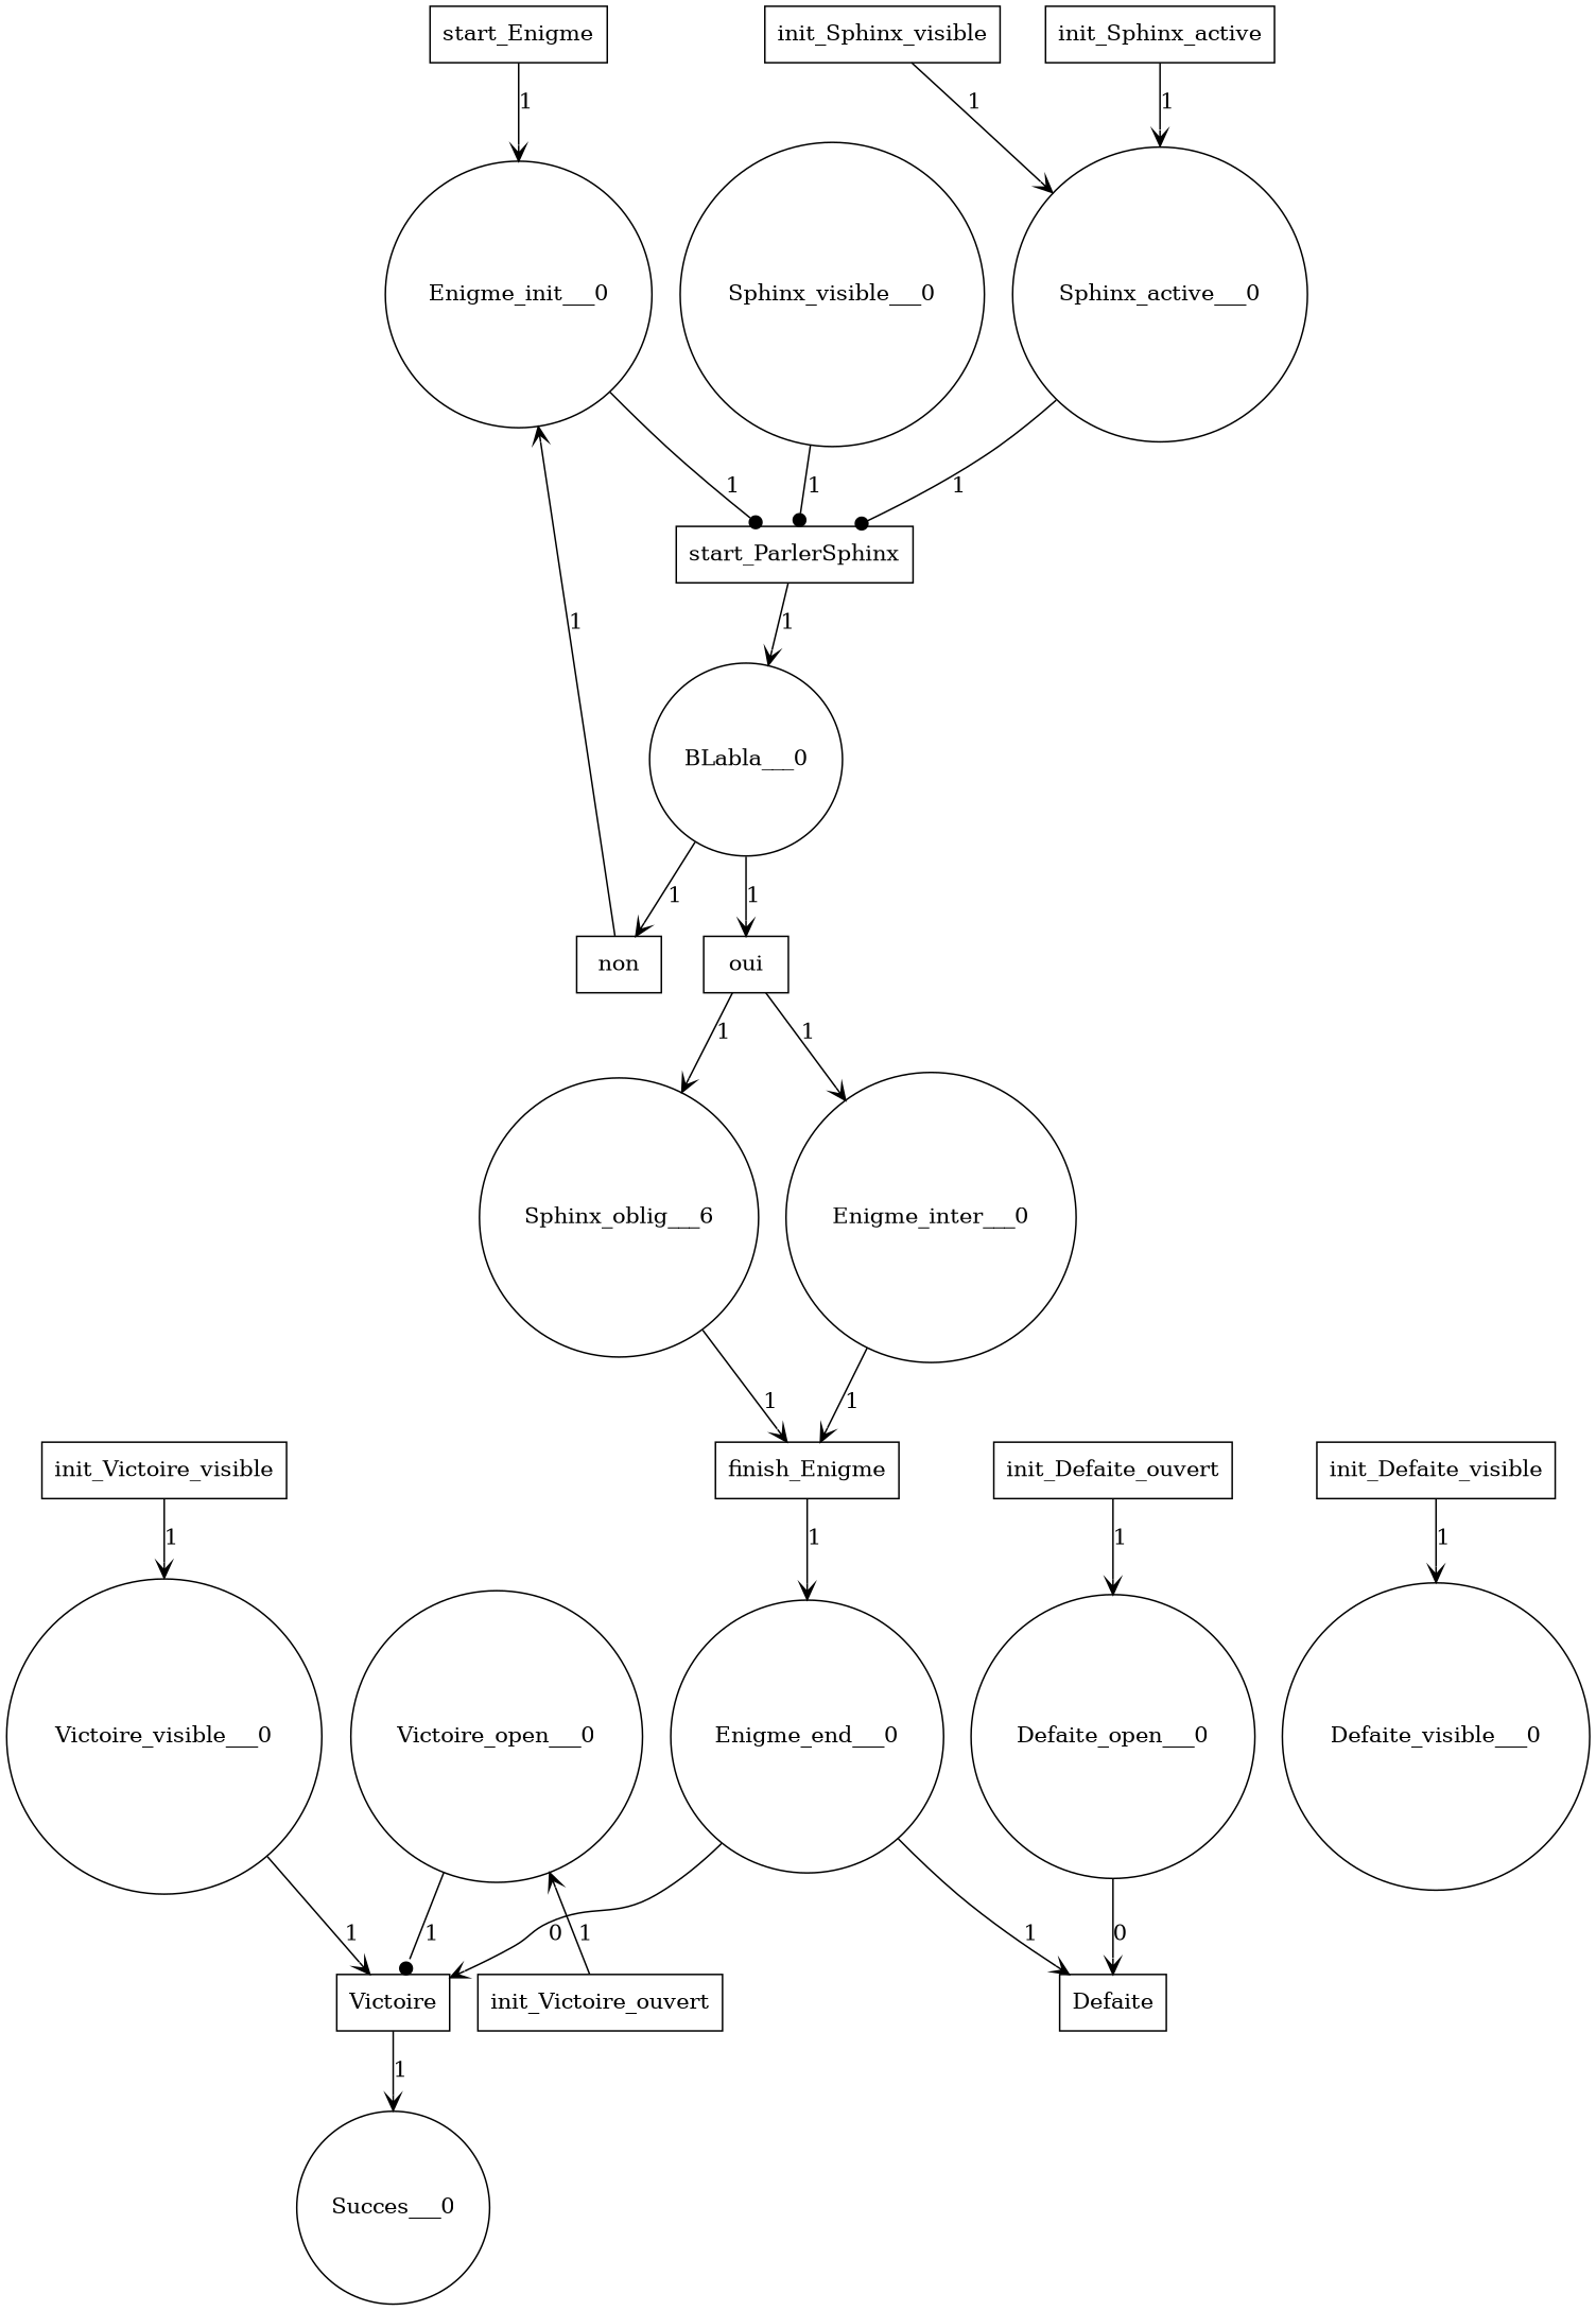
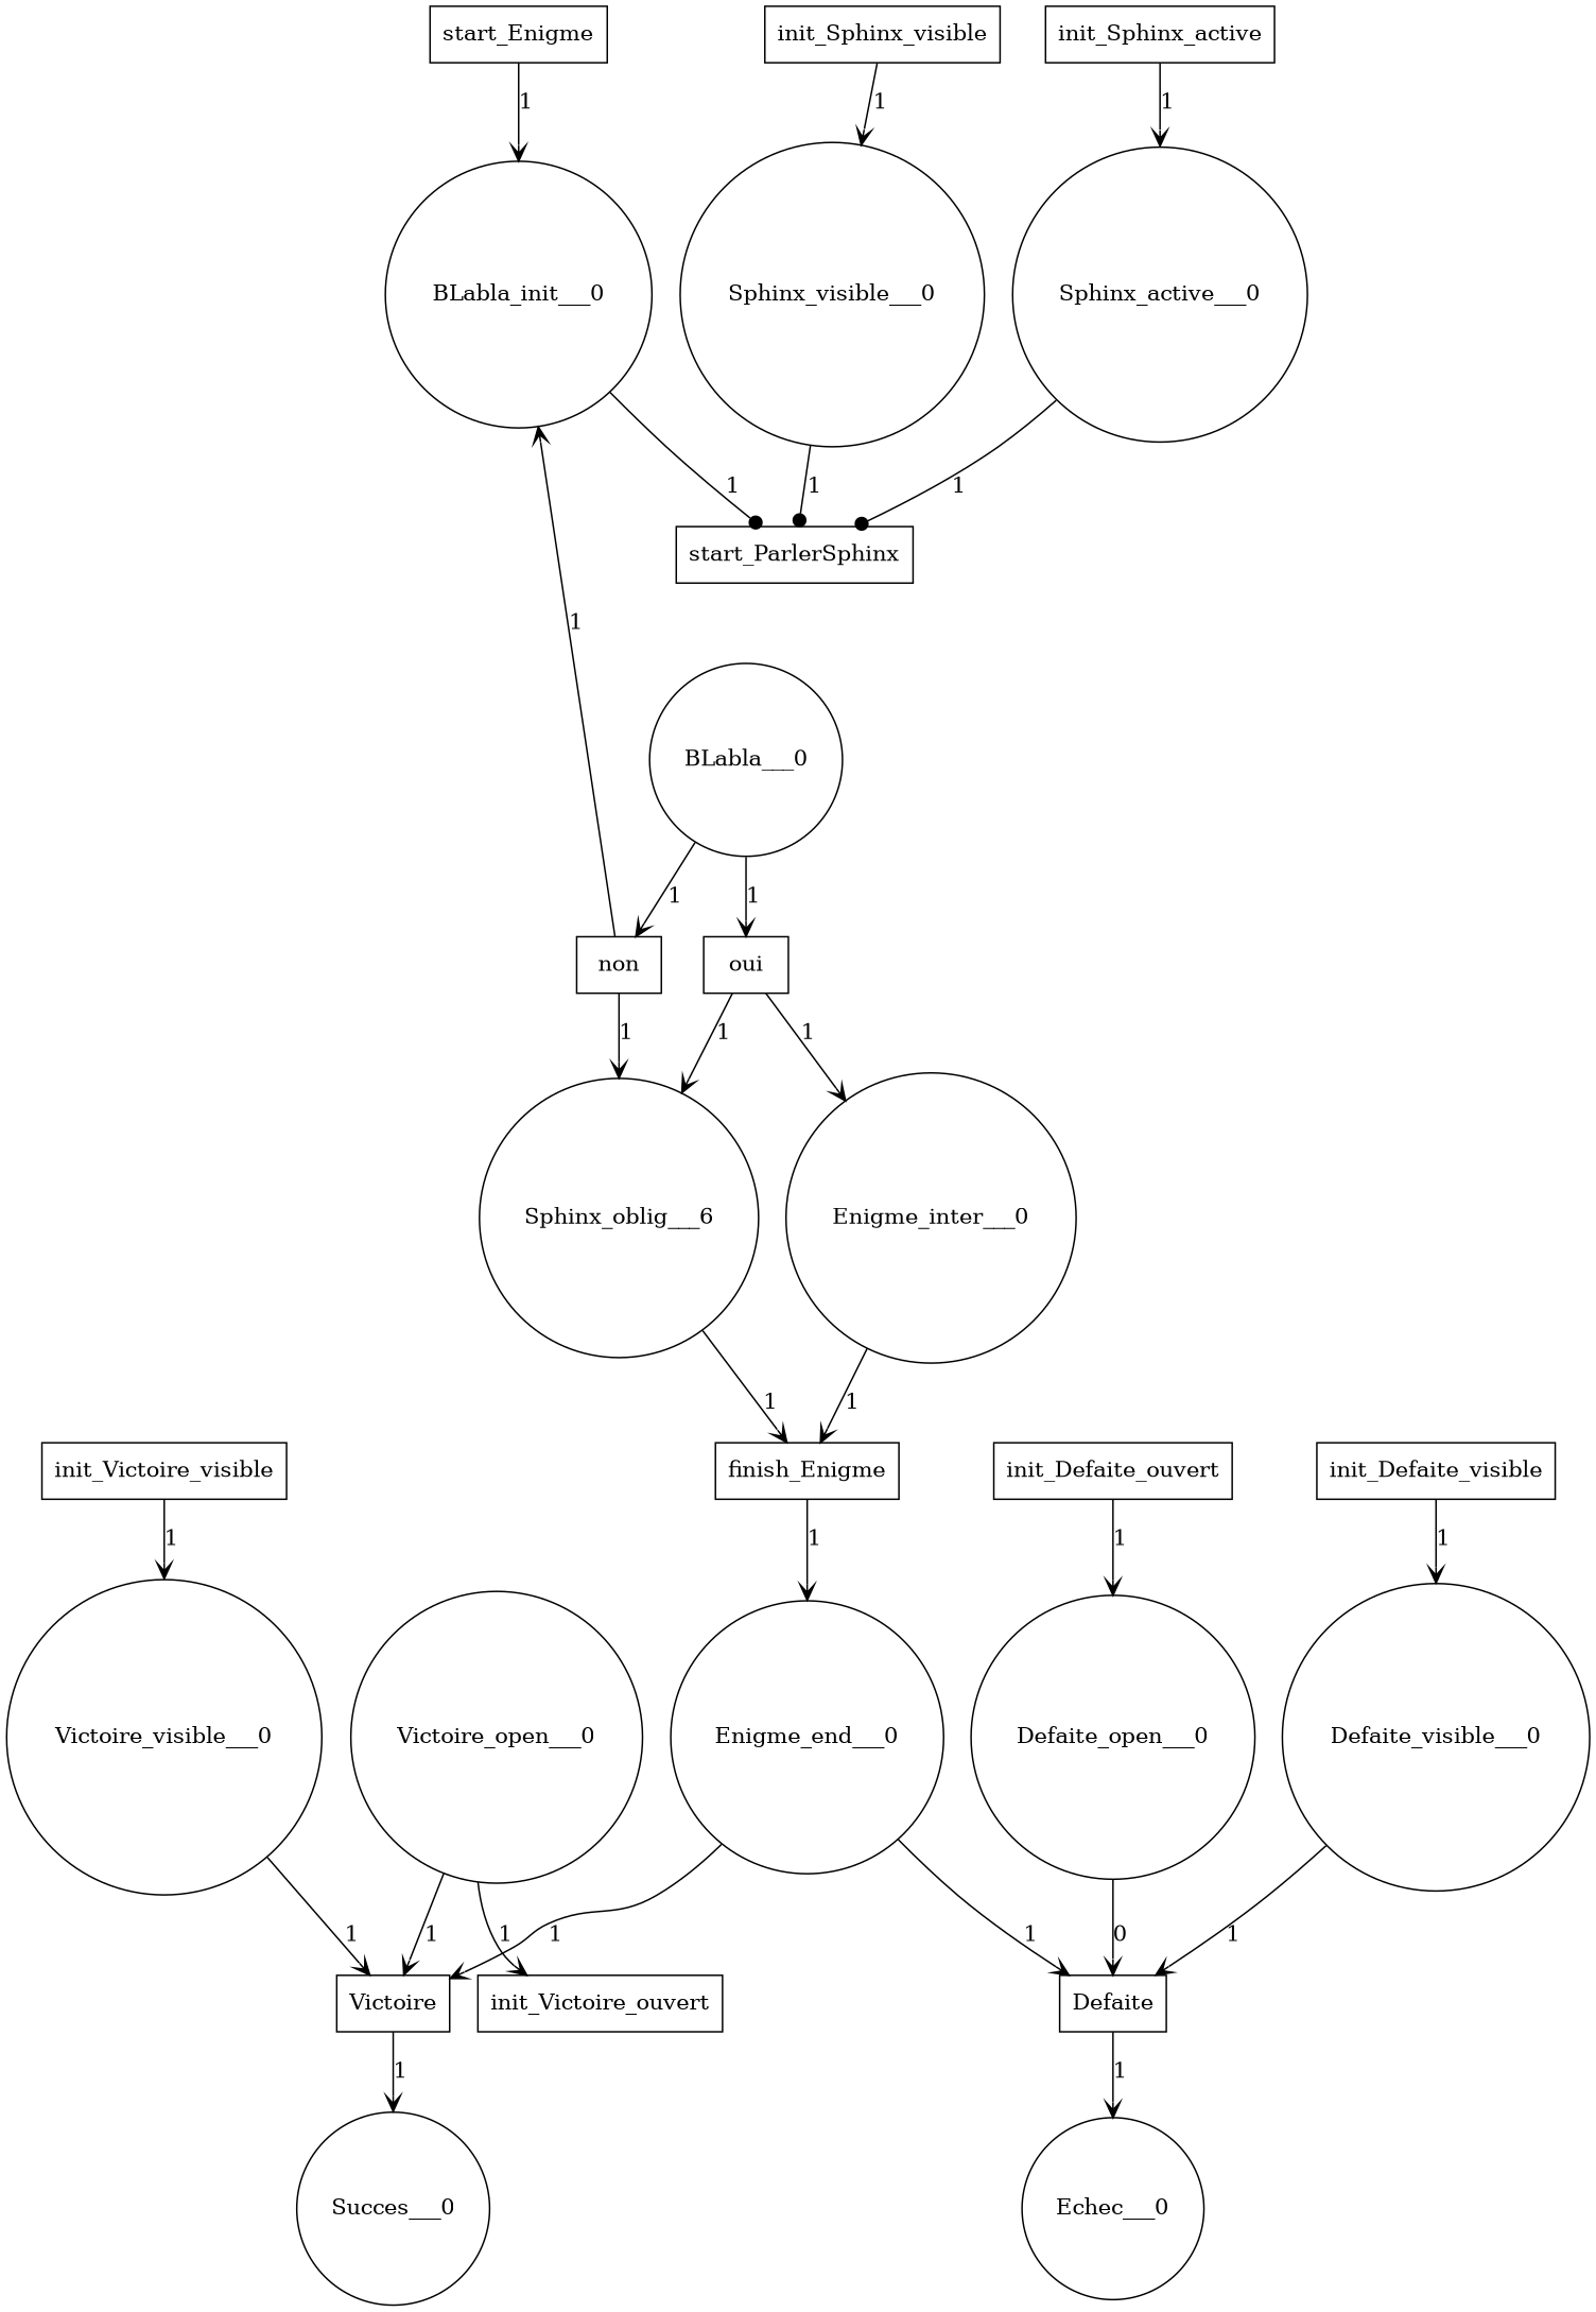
  digraph {
    node [shape=box]
    edge [arrowhead=vee]
    start_Enigme
-   n2 [label=Enigme_init___0 shape=circle]
+   n2 [label=BLabla_init___0 shape=circle]
    start_ParlerSphinx
    n4 [label=BLabla___0 shape=circle]
    finish_Enigme
    n6 [label=Enigme_end___0 shape=circle]
    Victoire
    Defaite
    n9 [label=Enigme_inter___0 shape=circle]
    n10 [label=Succes___0 shape=circle]
+   n11 [label=Echec___0 shape=circle]
    n12 [label=Sphinx_oblig___6 shape=circle]
    n13 [label=Victoire_visible___0 shape=circle]
    n14 [label=Victoire_open___0 shape=circle]
    init_Victoire_visible
    init_Victoire_ouvert
    n17 [label=Defaite_visible___0 shape=circle]
    n18 [label=Defaite_open___0 shape=circle]
    init_Defaite_visible
    init_Defaite_ouvert
    init_Sphinx_visible
    n22 [label=Sphinx_visible___0 shape=circle]
    init_Sphinx_active
    n24 [label=Sphinx_active___0 shape=circle]
    oui
    non
    start_Enigme -> n2 [label=1]
    n2 -> start_ParlerSphinx [arrowhead=dot label=1]
-   start_ParlerSphinx -> n4 [label=1]
    n4 -> oui [label=1]
    n4 -> non [label=1]
    finish_Enigme -> n6 [label=1]
-   n6 -> Victoire [label=0]
+   n6 -> Victoire [label=1]
    n6 -> Defaite [label=1]
    Victoire -> n10 [label=1]
+   Defaite -> n11 [label=1]
    n9 -> finish_Enigme [label=1]
    n12 -> finish_Enigme [label=1]
    n13 -> Victoire [label=1]
-   n14 -> Victoire [arrowhead=dot label=1]
+   n14 -> Victoire [label=1]
    init_Victoire_visible -> n13 [label=1]
-   init_Victoire_ouvert -> n14 [label=1]
+   n14 -> init_Victoire_ouvert [label=1]
+   n17 -> Defaite [label=1]
    n18 -> Defaite [label=0]
    init_Defaite_visible -> n17 [label=1]
    init_Defaite_ouvert -> n18 [label=1]
-   init_Sphinx_visible -> n24 [label=1]
+   init_Sphinx_visible -> n22 [label=1]
    n22 -> start_ParlerSphinx [arrowhead=dot label=1]
    init_Sphinx_active -> n24 [label=1]
    n24 -> start_ParlerSphinx [arrowhead=dot label=1]
    oui -> n9 [label=1]
    oui -> n12 [label=1]
    non -> n2 [label=1]
+   non -> n12 [label=1]
  }
